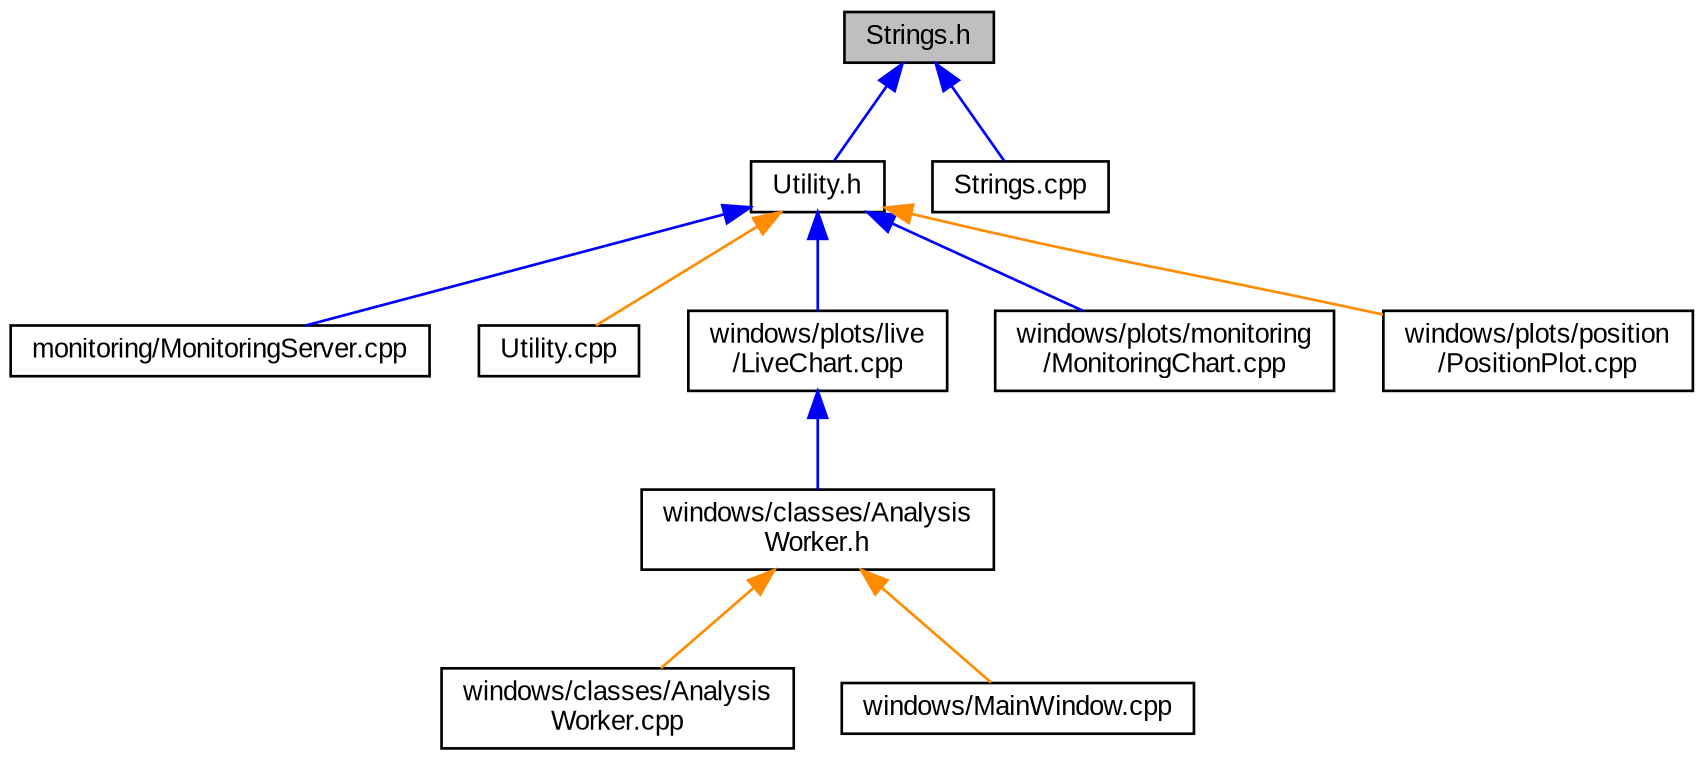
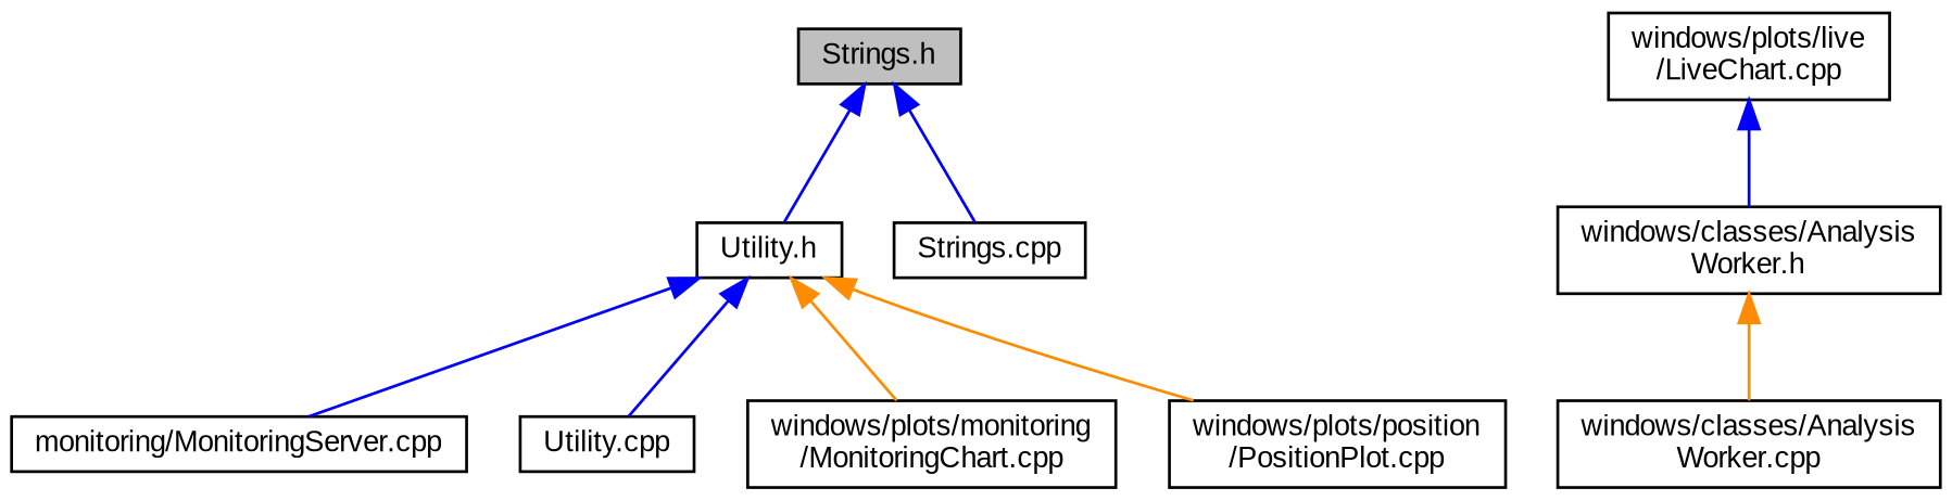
  digraph {
    fontname="Liberation Sans"
    node [color=black fillcolor=white fontname="Liberation Sans" fontsize=10 shape=record style=filled]
    edge [color=blue dir=back fontname="Liberation Sans" fontsize=10 labelfontname=Helvetica labelfontsize=10 style=solid]
    n1 [fillcolor=grey75 fontcolor=black height=0.2 label="Strings.h" width=0.4]
    n2 [height=0.2 label="Utility.h" width=0.4]
    n3 [height=0.2 label="Strings.cpp" width=0.4]
    n4 [height=0.2 label="monitoring/MonitoringServer.cpp" width=0.4]
    n5 [height=0.2 label="Utility.cpp" width=0.4]
    n6 [height=0.2 label="windows/plots/live\l/LiveChart.cpp" width=0.4]
    n7 [height=0.2 label="windows/plots/monitoring\l/MonitoringChart.cpp" width=0.4]
    n8 [height=0.2 label="windows/plots/position\l/PositionPlot.cpp" width=0.4]
    n9 [height=0.2 label="windows/classes/Analysis\lWorker.h" width=0.4]
    n10 [height=0.2 label="windows/classes/Analysis\lWorker.cpp" width=0.4]
-   n11 [height=0.2 label="windows/MainWindow.cpp" width=0.4]
    n1 -> n2
    n1 -> n3
    n2 -> n4
-   n2 -> n5 [color=darkorange]
-   n2 -> n6
-   n2 -> n7
+   n2 -> n5
+   n2 -> n7 [color=darkorange]
    n2 -> n8 [color=darkorange]
    n6 -> n9
    n9 -> n10 [color=darkorange]
-   n9 -> n11 [color=darkorange]
  }
